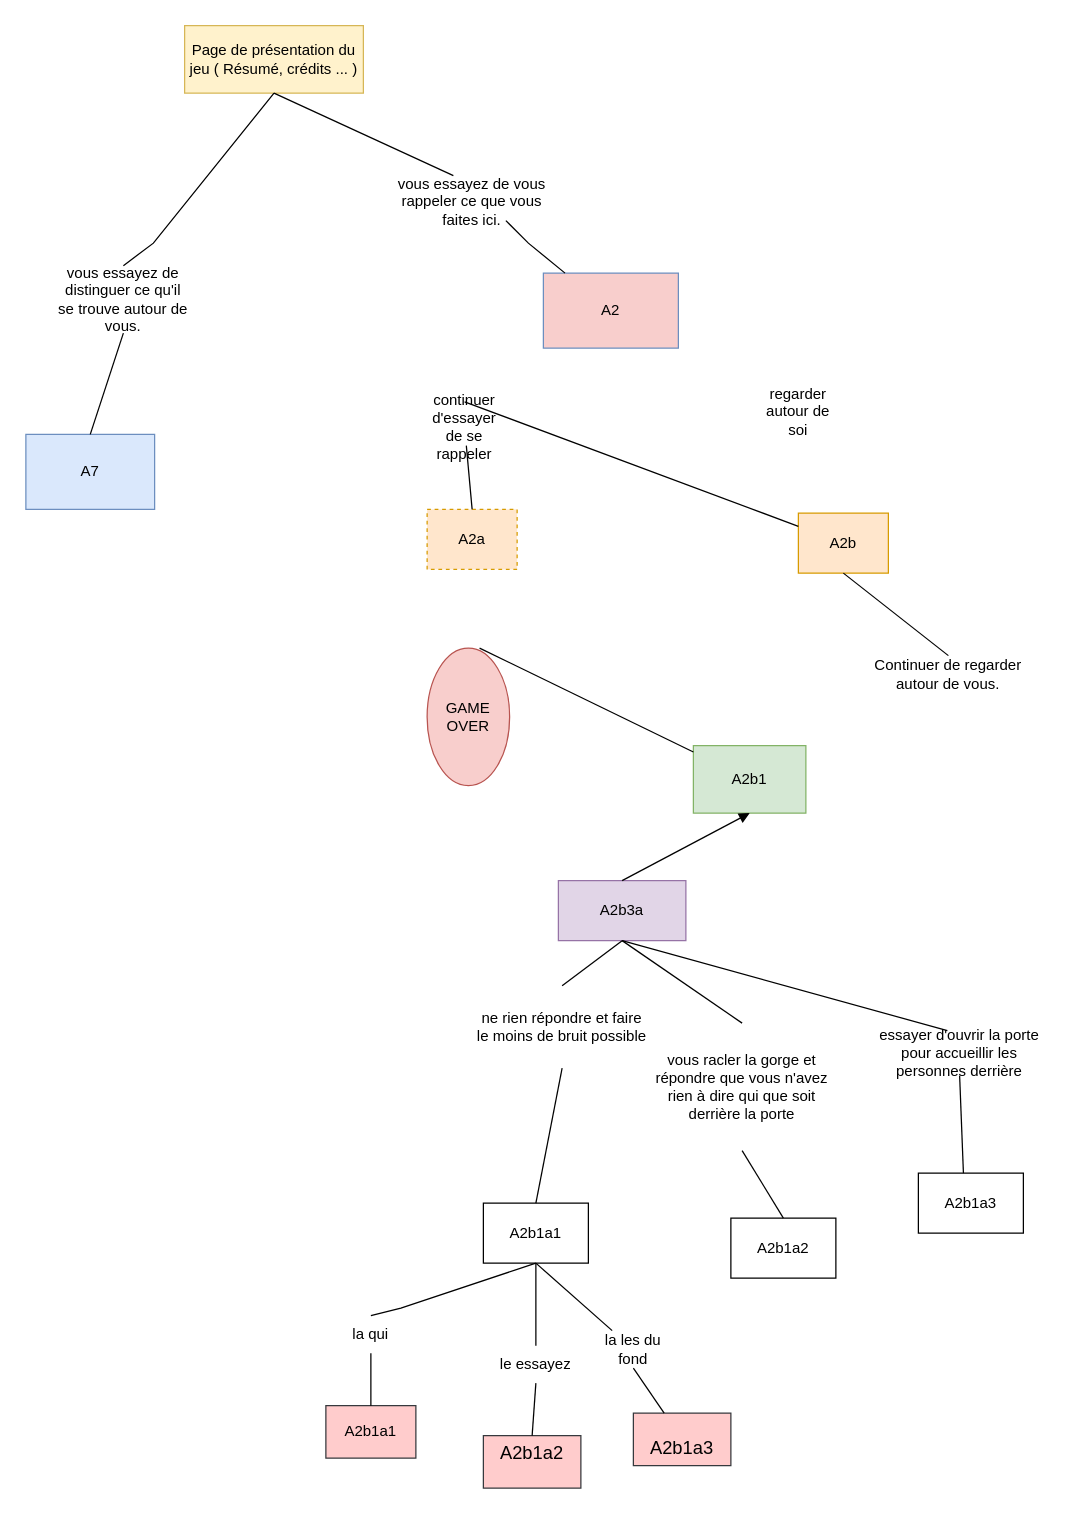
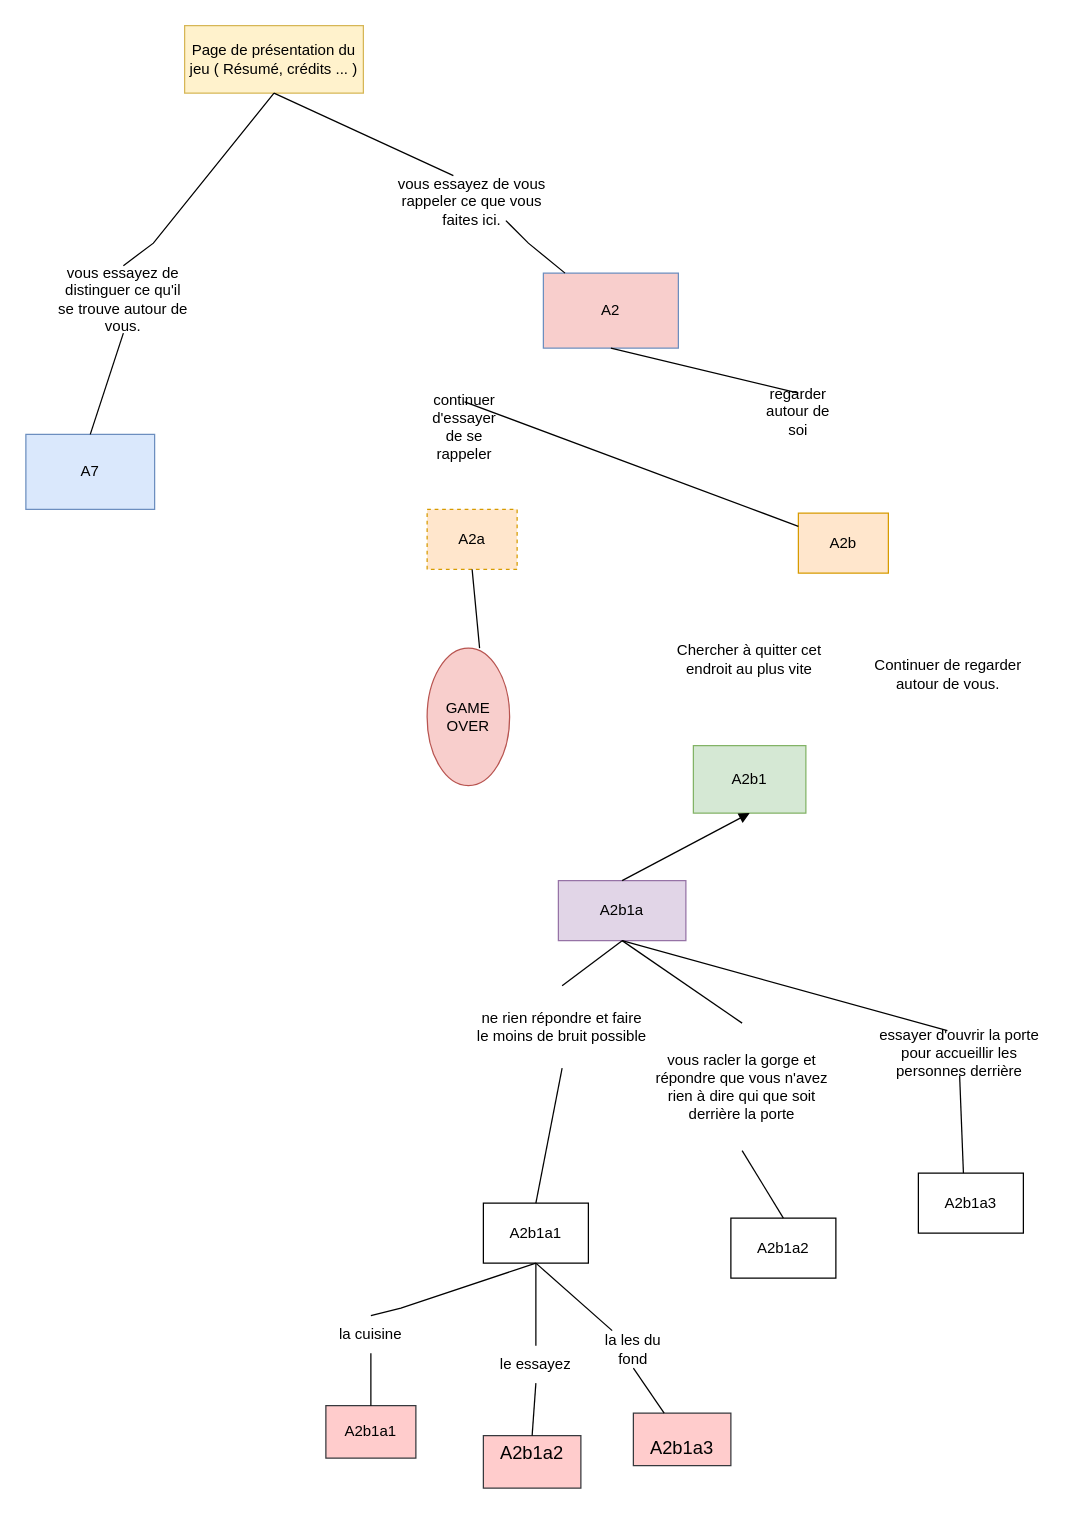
  <mxCell id="0" />
  <mxCell id="1" parent="0" />
  <mxCell id="2" value="Page de présentation du jeu ( Résumé, crédits ... )" style="rounded=0;whiteSpace=wrap;html=1;fillColor=#fff2cc;strokeColor=#d6b656;" vertex="1" parent="1"><mxGeometry x="147" y="20" width="143" height="54" as="geometry" /></mxCell>
  <mxCell id="3" value="A2" style="rounded=0;whiteSpace=wrap;html=1;fillColor=#f8cecc;strokeColor=#6c8ebf;" vertex="1" parent="1"><mxGeometry x="434" y="218" width="108" height="60" as="geometry" /></mxCell>
  <mxCell id="4" value="A7" style="rounded=0;whiteSpace=wrap;html=1;fillColor=#dae8fc;strokeColor=#6c8ebf;" vertex="1" parent="1"><mxGeometry x="20" y="347" width="103" height="60" as="geometry" /></mxCell>
  <mxCell id="5" value="" style="endArrow=none;html=1;rounded=0;exitX=0.5;exitY=0;exitDx=0;exitDy=0;entryX=0.5;entryY=1;entryDx=0;entryDy=0;" edge="1" parent="1" source="23" target="2"><mxGeometry width="50" height="50" relative="1" as="geometry"><mxPoint x="266" y="250" as="sourcePoint" /><mxPoint x="236" y="158" as="targetPoint" /><Array as="points"><mxPoint x="122" y="194" /></Array></mxGeometry></mxCell>
  <mxCell id="6" value="" style="endArrow=none;html=1;rounded=0;entryX=0.5;entryY=1;entryDx=0;entryDy=0;" edge="1" parent="1" target="2"><mxGeometry width="50" height="50" relative="1" as="geometry"><mxPoint x="362" y="140" as="sourcePoint" /><mxPoint x="316" y="200" as="targetPoint" /><Array as="points" /></mxGeometry></mxCell>
  <mxCell id="7" value="A2a" style="rounded=0;whiteSpace=wrap;html=1;fillColor=#ffe6cc;strokeColor=#d79b00;dashed=1;" vertex="1" parent="1"><mxGeometry x="341" y="407" width="72" height="48" as="geometry" /></mxCell>
  <mxCell id="8" value="A2b" style="rounded=0;whiteSpace=wrap;html=1;fillColor=#ffe6cc;strokeColor=#d79b00;" vertex="1" parent="1"><mxGeometry x="638" y="410" width="72" height="48" as="geometry" /></mxCell>
  <mxCell id="9" value="" style="endArrow=none;html=1;rounded=0;exitX=0.5;exitY=-0.167;exitDx=0;exitDy=0;exitPerimeter=0;" edge="1" parent="1" source="27" target="8"><mxGeometry width="50" height="50" relative="1" as="geometry"><mxPoint x="428" y="320" as="sourcePoint" /><mxPoint x="316" y="200" as="targetPoint" /></mxGeometry></mxCell>
+ <mxCell id="10" value="" style="endArrow=none;html=1;rounded=0;entryX=0.5;entryY=1;entryDx=0;entryDy=0;exitX=0.5;exitY=0;exitDx=0;exitDy=0;" edge="1" parent="1" source="28" target="3"><mxGeometry width="50" height="50" relative="1" as="geometry"><mxPoint x="638" y="302" as="sourcePoint" /><mxPoint x="316" y="200" as="targetPoint" /><Array as="points" /></mxGeometry></mxCell>
  <mxCell id="11" value="A2b1" style="rounded=0;whiteSpace=wrap;html=1;fillColor=#d5e8d4;strokeColor=#82b366;" vertex="1" parent="1"><mxGeometry x="554" y="596" width="90" height="54" as="geometry" /></mxCell>
- <mxCell id="12" value="A2b3a" style="rounded=0;whiteSpace=wrap;html=1;fillColor=#e1d5e7;strokeColor=#9673a6;" vertex="1" parent="1"><mxGeometry x="446" y="704" width="102" height="48" as="geometry" /></mxCell>
+ <mxCell id="12" value="A2b1a" style="rounded=0;whiteSpace=wrap;html=1;fillColor=#e1d5e7;strokeColor=#9673a6;" vertex="1" parent="1"><mxGeometry x="446" y="704" width="102" height="48" as="geometry" /></mxCell>
  <mxCell id="13" value="" style="endArrow=block;html=1;rounded=0;entryX=0.5;entryY=1;entryDx=0;entryDy=0;exitX=0.5;exitY=0;exitDx=0;exitDy=0;" edge="1" parent="1" source="12" target="11"><mxGeometry width="50" height="50" relative="1" as="geometry"><mxPoint x="266" y="478" as="sourcePoint" /><mxPoint x="316" y="428" as="targetPoint" /></mxGeometry></mxCell>
  <mxCell id="14" value="A2b1a1" style="rounded=0;whiteSpace=wrap;html=1;" vertex="1" parent="1"><mxGeometry x="386" y="962" width="84" height="48" as="geometry" /></mxCell>
  <mxCell id="15" value="A2b1a2" style="rounded=0;whiteSpace=wrap;html=1;" vertex="1" parent="1"><mxGeometry x="584" y="974" width="84" height="48" as="geometry" /></mxCell>
  <mxCell id="16" value="A2b1a3" style="rounded=0;whiteSpace=wrap;html=1;" vertex="1" parent="1"><mxGeometry x="734" y="938" width="84" height="48" as="geometry" /></mxCell>
  <mxCell id="17" value="" style="endArrow=none;html=1;rounded=0;entryX=0.5;entryY=1;entryDx=0;entryDy=0;exitX=0.5;exitY=0;exitDx=0;exitDy=0;" edge="1" parent="1" source="33" target="12"><mxGeometry width="50" height="50" relative="1" as="geometry"><mxPoint x="266" y="442" as="sourcePoint" /><mxPoint x="316" y="392" as="targetPoint" /></mxGeometry></mxCell>
  <mxCell id="18" value="" style="endArrow=none;html=1;rounded=0;entryX=0.5;entryY=1;entryDx=0;entryDy=0;exitX=0.5;exitY=0;exitDx=0;exitDy=0;" edge="1" parent="1" source="35" target="12"><mxGeometry width="50" height="50" relative="1" as="geometry"><mxPoint x="266" y="442" as="sourcePoint" /><mxPoint x="316" y="392" as="targetPoint" /></mxGeometry></mxCell>
  <mxCell id="19" value="" style="endArrow=none;html=1;rounded=0;entryX=0.5;entryY=1;entryDx=0;entryDy=0;exitX=0.429;exitY=0;exitDx=0;exitDy=0;exitPerimeter=0;" edge="1" parent="1" source="37" target="12"><mxGeometry width="50" height="50" relative="1" as="geometry"><mxPoint x="266" y="442" as="sourcePoint" /><mxPoint x="316" y="392" as="targetPoint" /></mxGeometry></mxCell>
  <mxCell id="20" value="GAME OVER" style="ellipse;whiteSpace=wrap;html=1;aspect=fixed;fillColor=#f8cecc;strokeColor=#b85450;" vertex="1" parent="1"><mxGeometry x="341" y="518" width="66" height="110" as="geometry" /></mxCell>
- <mxCell id="21" value="" style="endArrow=none;html=1;rounded=0;exitX=0.636;exitY=0;exitDx=0;exitDy=0;exitPerimeter=0;" edge="1" parent="1" source="20" target="11"><mxGeometry width="50" height="50" relative="1" as="geometry"><mxPoint x="266" y="442" as="sourcePoint" /><mxPoint x="316" y="392" as="targetPoint" /></mxGeometry></mxCell>
+ <mxCell id="21" value="" style="endArrow=none;html=1;rounded=0;entryX=0.5;entryY=1;entryDx=0;entryDy=0;exitX=0.636;exitY=0;exitDx=0;exitDy=0;exitPerimeter=0;" edge="1" parent="1" source="20" target="7"><mxGeometry width="50" height="50" relative="1" as="geometry"><mxPoint x="266" y="442" as="sourcePoint" /><mxPoint x="316" y="392" as="targetPoint" /></mxGeometry></mxCell>
  <mxCell id="22" value="" style="endArrow=none;html=1;rounded=0;exitX=0.5;exitY=0;exitDx=0;exitDy=0;entryX=0.5;entryY=1;entryDx=0;entryDy=0;" edge="1" parent="1" source="4" target="23"><mxGeometry width="50" height="50" relative="1" as="geometry"><mxPoint x="83" y="230" as="sourcePoint" /><mxPoint x="206" y="158" as="targetPoint" /><Array as="points" /></mxGeometry></mxCell>
  <mxCell id="23" value="vous essayez de distinguer ce qu'il se trouve autour de vous." style="text;html=1;strokeColor=none;fillColor=none;align=center;verticalAlign=middle;whiteSpace=wrap;rounded=0;" vertex="1" parent="1"><mxGeometry x="44" y="212" width="108" height="54" as="geometry" /></mxCell>
  <mxCell id="24" value="" style="endArrow=none;html=1;rounded=0;" edge="1" parent="1" source="3"><mxGeometry width="50" height="50" relative="1" as="geometry"><mxPoint x="410" y="224" as="sourcePoint" /><mxPoint x="404" y="176" as="targetPoint" /><Array as="points"><mxPoint x="422" y="194" /></Array></mxGeometry></mxCell>
  <mxCell id="25" value="vous essayez de vous rappeler ce que vous faites ici." style="text;html=1;strokeColor=none;fillColor=none;align=center;verticalAlign=middle;whiteSpace=wrap;rounded=0;" vertex="1" parent="1"><mxGeometry x="314" y="152" width="126" height="18" as="geometry" /></mxCell>
- <mxCell id="26" value="" style="endArrow=none;html=1;rounded=0;exitX=0.5;exitY=0;exitDx=0;exitDy=0;" edge="1" parent="1" source="7" target="27"><mxGeometry width="50" height="50" relative="1" as="geometry"><mxPoint x="377" y="407" as="sourcePoint" /><mxPoint x="404" y="374" as="targetPoint" /></mxGeometry></mxCell>
  <mxCell id="27" value="continuer d'essayer de se rappeler" style="text;html=1;strokeColor=none;fillColor=none;align=center;verticalAlign=middle;whiteSpace=wrap;rounded=0;" vertex="1" parent="1"><mxGeometry x="341" y="326" width="60" height="30" as="geometry" /></mxCell>
  <mxCell id="28" value="regarder autour de soi" style="text;html=1;strokeColor=none;fillColor=none;align=center;verticalAlign=middle;whiteSpace=wrap;rounded=0;" vertex="1" parent="1"><mxGeometry x="608" y="314" width="60" height="30" as="geometry" /></mxCell>
- <mxCell id="30" value="" style="endArrow=none;html=1;rounded=0;entryX=0.5;entryY=1;entryDx=0;entryDy=0;exitX=0.5;exitY=0;exitDx=0;exitDy=0;" edge="1" parent="1" source="31" target="8"><mxGeometry width="50" height="50" relative="1" as="geometry"><mxPoint x="692" y="700" as="sourcePoint" /><mxPoint x="742" y="650" as="targetPoint" /></mxGeometry></mxCell>
+ <mxCell id="29" value="Chercher à quitter cet endroit au plus vite" style="text;html=1;strokeColor=none;fillColor=none;align=center;verticalAlign=middle;whiteSpace=wrap;rounded=0;" vertex="1" parent="1"><mxGeometry x="536" y="512" width="126" height="30" as="geometry" /></mxCell>
  <mxCell id="31" value="Continuer de regarder autour de vous." style="text;html=1;strokeColor=none;fillColor=none;align=center;verticalAlign=middle;whiteSpace=wrap;rounded=0;" vertex="1" parent="1"><mxGeometry x="698" y="524" width="120" height="30" as="geometry" /></mxCell>
  <mxCell id="32" value="" style="endArrow=none;html=1;rounded=0;entryX=0.5;entryY=1;entryDx=0;entryDy=0;exitX=0.5;exitY=0;exitDx=0;exitDy=0;" edge="1" parent="1" source="14" target="33"><mxGeometry width="50" height="50" relative="1" as="geometry"><mxPoint x="332" y="884" as="sourcePoint" /><mxPoint x="497" y="752" as="targetPoint" /></mxGeometry></mxCell>
  <mxCell id="33" value="ne rien répondre et faire le moins de bruit possible" style="text;html=1;strokeColor=none;fillColor=none;align=center;verticalAlign=middle;whiteSpace=wrap;rounded=0;" vertex="1" parent="1"><mxGeometry x="380" y="788" width="138" height="66" as="geometry" /></mxCell>
  <mxCell id="34" value="" style="endArrow=none;html=1;rounded=0;entryX=0.5;entryY=1;entryDx=0;entryDy=0;exitX=0.5;exitY=0;exitDx=0;exitDy=0;" edge="1" parent="1" source="15" target="35"><mxGeometry width="50" height="50" relative="1" as="geometry"><mxPoint x="728" y="932" as="sourcePoint" /><mxPoint x="497" y="752" as="targetPoint" /></mxGeometry></mxCell>
  <mxCell id="35" value="vous racler la gorge et répondre que vous n'avez rien à dire qui que soit derrière la porte" style="text;html=1;strokeColor=none;fillColor=none;align=center;verticalAlign=middle;whiteSpace=wrap;rounded=0;" vertex="1" parent="1"><mxGeometry x="512" y="818" width="162" height="102" as="geometry" /></mxCell>
  <mxCell id="36" value="" style="endArrow=none;html=1;rounded=0;entryX=0.5;entryY=1;entryDx=0;entryDy=0;exitX=0.429;exitY=0;exitDx=0;exitDy=0;exitPerimeter=0;" edge="1" parent="1" source="16" target="37"><mxGeometry width="50" height="50" relative="1" as="geometry"><mxPoint x="974" y="848" as="sourcePoint" /><mxPoint x="497" y="752" as="targetPoint" /></mxGeometry></mxCell>
  <mxCell id="37" value="essayer d'ouvrir la porte pour accueillir les personnes derrière" style="text;html=1;strokeColor=none;fillColor=none;align=center;verticalAlign=middle;whiteSpace=wrap;rounded=0;" vertex="1" parent="1"><mxGeometry x="698" y="824" width="138" height="36" as="geometry" /></mxCell>
  <mxCell id="38" value="A2b1a1" style="rounded=0;whiteSpace=wrap;html=1;fillColor=#ffcccc;strokeColor=#36393d;" vertex="1" parent="1"><mxGeometry x="260" y="1124" width="72" height="42" as="geometry" /></mxCell>
  <mxCell id="39" value="&#10;&lt;span id=&quot;docs-internal-guid-a7e3643c-7fff-90de-d468-c69f37d8437d&quot; style=&quot;font-size: 11pt; font-family: Arial; background-color: transparent; font-weight: 400; font-style: normal; font-variant: normal; text-decoration: none; vertical-align: baseline;&quot;&gt;A2b1a2&lt;/span&gt;&#10;&#10;" style="rounded=0;whiteSpace=wrap;html=1;fillColor=#ffcccc;strokeColor=#36393d;fontColor=#000000;" vertex="1" parent="1"><mxGeometry x="386" y="1148" width="78" height="42" as="geometry" /></mxCell>
  <mxCell id="40" value="&lt;br&gt;&lt;span id=&quot;docs-internal-guid-08a776a1-7fff-d498-28c5-6e7eafad8684&quot; style=&quot;font-size: 11pt; font-family: Arial; background-color: transparent; font-weight: 400; font-style: normal; font-variant: normal; text-decoration: none; vertical-align: baseline;&quot;&gt;A2b1a3&lt;/span&gt;&lt;br&gt;" style="rounded=0;whiteSpace=wrap;html=1;fillColor=#ffcccc;strokeColor=#36393d;" vertex="1" parent="1"><mxGeometry x="506" y="1130" width="78" height="42" as="geometry" /></mxCell>
  <mxCell id="41" value="" style="endArrow=none;html=1;rounded=0;exitX=0.5;exitY=0;exitDx=0;exitDy=0;entryX=0.5;entryY=1;entryDx=0;entryDy=0;" edge="1" parent="1" source="45" target="14"><mxGeometry width="50" height="50" relative="1" as="geometry"><mxPoint x="692" y="1126" as="sourcePoint" /><mxPoint x="742" y="1076" as="targetPoint" /><Array as="points"><mxPoint x="320" y="1046" /></Array></mxGeometry></mxCell>
  <mxCell id="42" value="" style="endArrow=none;html=1;rounded=0;entryX=0.5;entryY=1;entryDx=0;entryDy=0;exitX=0.5;exitY=0;exitDx=0;exitDy=0;" edge="1" parent="1" source="47" target="14"><mxGeometry width="50" height="50" relative="1" as="geometry"><mxPoint x="692" y="1126" as="sourcePoint" /><mxPoint x="742" y="1076" as="targetPoint" /></mxGeometry></mxCell>
  <mxCell id="43" value="" style="endArrow=none;html=1;rounded=0;entryX=0.5;entryY=1;entryDx=0;entryDy=0;" edge="1" parent="1" source="49" target="14"><mxGeometry width="50" height="50" relative="1" as="geometry"><mxPoint x="692" y="1126" as="sourcePoint" /><mxPoint x="742" y="1076" as="targetPoint" /></mxGeometry></mxCell>
  <mxCell id="44" value="" style="endArrow=none;html=1;rounded=0;exitX=0.5;exitY=0;exitDx=0;exitDy=0;entryX=0.5;entryY=1;entryDx=0;entryDy=0;" edge="1" parent="1" source="38" target="45"><mxGeometry width="50" height="50" relative="1" as="geometry"><mxPoint x="254" y="1094" as="sourcePoint" /><mxPoint x="428" y="1010" as="targetPoint" /><Array as="points" /></mxGeometry></mxCell>
- <mxCell id="45" value="la qui" style="text;html=1;strokeColor=none;fillColor=none;align=center;verticalAlign=middle;whiteSpace=wrap;rounded=0;" vertex="1" parent="1"><mxGeometry x="266" y="1052" width="60" height="30" as="geometry" /></mxCell>
+ <mxCell id="45" value="la cuisine" style="text;html=1;strokeColor=none;fillColor=none;align=center;verticalAlign=middle;whiteSpace=wrap;rounded=0;" vertex="1" parent="1"><mxGeometry x="266" y="1052" width="60" height="30" as="geometry" /></mxCell>
  <mxCell id="46" value="" style="endArrow=none;html=1;rounded=0;entryX=0.5;entryY=1;entryDx=0;entryDy=0;exitX=0.5;exitY=0;exitDx=0;exitDy=0;" edge="1" parent="1" source="39" target="47"><mxGeometry width="50" height="50" relative="1" as="geometry"><mxPoint x="401" y="1142" as="sourcePoint" /><mxPoint x="428" y="1010" as="targetPoint" /></mxGeometry></mxCell>
  <mxCell id="47" value="le essayez" style="text;html=1;strokeColor=none;fillColor=none;align=center;verticalAlign=middle;whiteSpace=wrap;rounded=0;" vertex="1" parent="1"><mxGeometry x="398" y="1076" width="60" height="30" as="geometry" /></mxCell>
  <mxCell id="48" value="" style="endArrow=none;html=1;rounded=0;entryX=0.5;entryY=1;entryDx=0;entryDy=0;" edge="1" parent="1" source="40" target="49"><mxGeometry width="50" height="50" relative="1" as="geometry"><mxPoint x="528" y="1130" as="sourcePoint" /><mxPoint x="428" y="1010" as="targetPoint" /></mxGeometry></mxCell>
  <mxCell id="49" value="la les du fond" style="text;html=1;strokeColor=none;fillColor=none;align=center;verticalAlign=middle;whiteSpace=wrap;rounded=0;" vertex="1" parent="1"><mxGeometry x="476" y="1064" width="60" height="30" as="geometry" /></mxCell>
